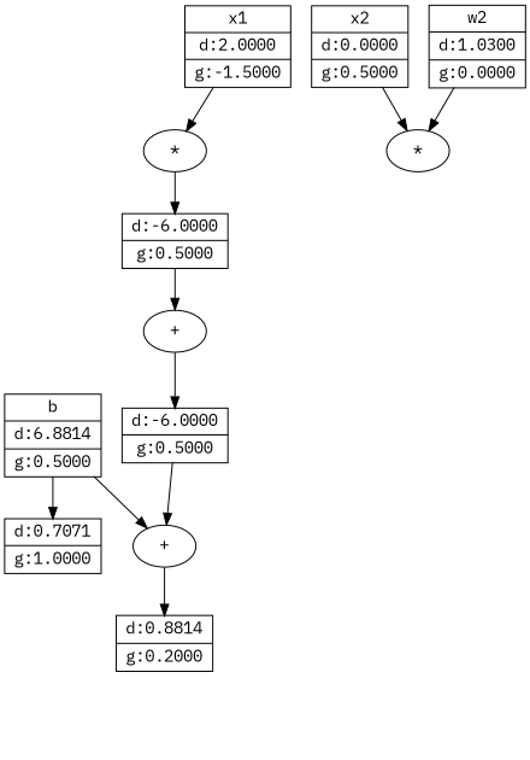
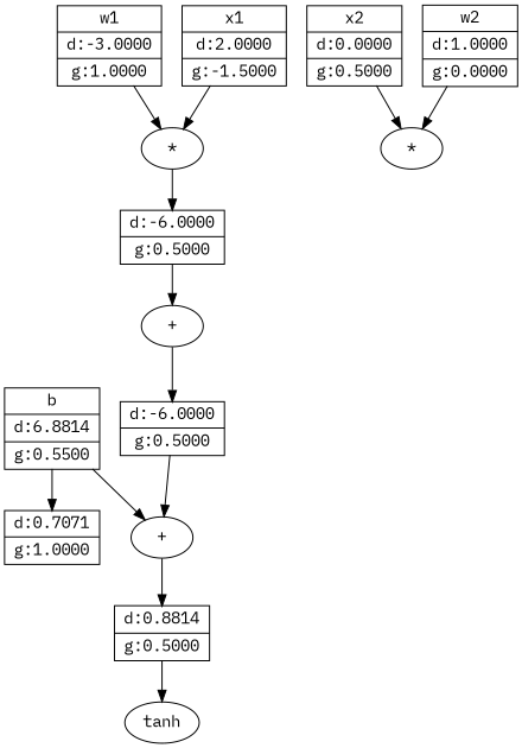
  digraph {
    fontname="IBM Plex Mono"
    rankdir=TB
    node [fontname="IBM Plex Mono" shape=record]
    edge [fontname="IBM Plex Mono"]
    n1 [label="{d:0.7071 | g:1.0000}"]
+   n2 [label=tanh shape=""]
+   n3 [label="{w1 | d:-3.0000 | g:1.0000}"]
    n4 [label="*" shape=""]
    n5 [label="{d:-6.0000 | g:0.5000}"]
    n6 [label="{x2 | d:0.0000 | g:0.5000}"]
    n7 [label="*" shape=""]
-   n8 [label="{w2 | d:1.0300 | g:0.0000}"]
+   n8 [label="{w2 | d:1.0000 | g:0.0000}"]
    n9 [label="+" shape=""]
    n10 [label="{d:-6.0000 | g:0.5000}"]
    n11 [label="{x1 | d:2.0000 | g:-1.5000}"]
    n12 [label="+" shape=""]
-   n13 [label="{d:0.8814 | g:0.2000}"]
-   n14 [label="{b | d:6.8814 | g:0.5000}"]
+   n13 [label="{d:0.8814 | g:0.5000}"]
+   n14 [label="{b | d:6.8814 | g:0.5500}"]
+   n3 -> n4
    n4 -> n5
    n5 -> n9
    n6 -> n7
    n8 -> n7
    n9 -> n10
    n10 -> n12
    n11 -> n4
    n12 -> n13
+   n13 -> n2
    n14 -> n1
    n14 -> n12
  }
